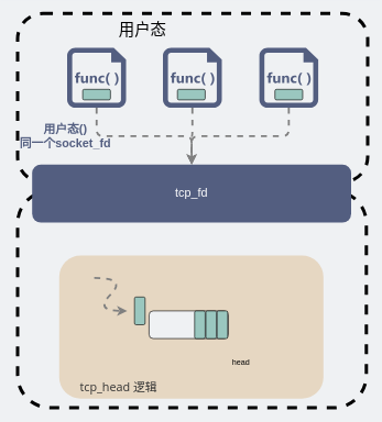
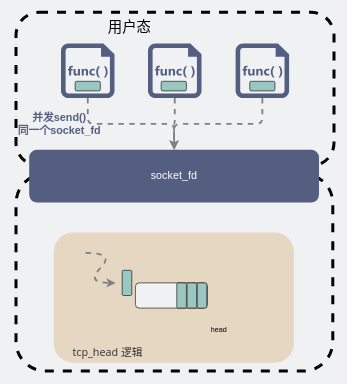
  <mxCell id="0" />
  <mxCell id="1" parent="0" />
  <mxCell id="2" value="" style="rounded=1;whiteSpace=wrap;html=1;dashed=1;strokeWidth=5;fillColor=none;" parent="1" vertex="1"><mxGeometry x="26" y="289" width="528" height="329" as="geometry" /></mxCell>
  <mxCell id="3" value="" style="rounded=1;whiteSpace=wrap;html=1;strokeColor=none;fontSize=18;labelBackgroundColor=none;fillColor=#E6D7C2;" parent="1" vertex="1"><mxGeometry x="89" y="387" width="400" height="217" as="geometry" /></mxCell>
  <mxCell id="4" value="" style="rounded=1;whiteSpace=wrap;html=1;fillColor=#EFF1F3;" parent="1" vertex="1"><mxGeometry x="225" y="471" width="120" height="42" as="geometry" /></mxCell>
  <mxCell id="5" value="" style="rounded=1;whiteSpace=wrap;html=1;dashed=1;strokeWidth=5;fillColor=none;" parent="1" vertex="1"><mxGeometry x="26" y="20" width="530" height="256" as="geometry" /></mxCell>
- <mxCell id="6" value="&lt;font color=&quot;#ffffff&quot; style=&quot;font-size: 18px&quot;&gt;tcp_fd&lt;/font&gt;" style="rounded=1;whiteSpace=wrap;html=1;strokeColor=none;labelBackgroundColor=none;fillColor=#535E80;" parent="1" vertex="1"><mxGeometry x="48" y="249" width="483" height="88" as="geometry" /></mxCell>
+ <mxCell id="6" value="&lt;font color=&quot;#ffffff&quot; style=&quot;font-size: 18px&quot;&gt;socket_fd&lt;/font&gt;" style="rounded=1;whiteSpace=wrap;html=1;strokeColor=none;labelBackgroundColor=none;fillColor=#535E80;" parent="1" vertex="1"><mxGeometry x="48" y="249" width="483" height="88" as="geometry" /></mxCell>
  <mxCell id="7" value="&lt;font style=&quot;font-size: 24px&quot;&gt;用户态&lt;/font&gt;" style="text;html=1;strokeColor=none;fillColor=none;align=center;verticalAlign=middle;whiteSpace=wrap;rounded=0;dashed=1;" parent="1" vertex="1"><mxGeometry x="149" y="35" width="132.5" height="20" as="geometry" /></mxCell>
  <mxCell id="8" style="edgeStyle=orthogonalEdgeStyle;rounded=1;orthogonalLoop=1;jettySize=auto;html=1;exitX=0.5;exitY=1;exitDx=0;exitDy=0;exitPerimeter=0;fontColor=#FFFFFF;strokeWidth=3;dashed=1;strokeColor=#808080;" edge="1" parent="1" source="9" target="6"><mxGeometry relative="1" as="geometry" /></mxCell>
  <mxCell id="9" value="" style="aspect=fixed;pointerEvents=1;shadow=0;dashed=0;html=1;strokeColor=none;labelPosition=center;verticalLabelPosition=bottom;verticalAlign=top;align=center;shape=mxgraph.mscae.enterprise.code_file;fillColor=#535E80;" parent="1" vertex="1"><mxGeometry x="101" y="72" width="89.18" height="91" as="geometry" /></mxCell>
  <mxCell id="10" value="&lt;font color=&quot;#333333&quot; face=&quot;open sans, clear sans, helvetica neue, helvetica, arial, sans-serif&quot;&gt;&lt;span style=&quot;font-size: 18px&quot;&gt;tcp_head 逻辑&lt;/span&gt;&lt;/font&gt;" style="text;html=1;strokeColor=none;fillColor=none;align=center;verticalAlign=middle;whiteSpace=wrap;rounded=0;" parent="1" vertex="1"><mxGeometry x="101" y="562" width="156" height="48" as="geometry" /></mxCell>
  <mxCell id="11" value="" style="rounded=1;whiteSpace=wrap;html=1;fillColor=#9AC7BF;" parent="1" vertex="1"><mxGeometry x="328" y="471" width="16" height="42" as="geometry" /></mxCell>
  <mxCell id="12" value="" style="rounded=1;whiteSpace=wrap;html=1;fillColor=#9AC7BF;" parent="1" vertex="1"><mxGeometry x="311" y="471" width="16" height="42" as="geometry" /></mxCell>
  <mxCell id="13" value="" style="rounded=1;whiteSpace=wrap;html=1;fillColor=#9AC7BF;" parent="1" vertex="1"><mxGeometry x="294" y="471" width="16" height="42" as="geometry" /></mxCell>
  <mxCell id="14" value="" style="rounded=1;whiteSpace=wrap;html=1;fillColor=#9AC7BF;" parent="1" vertex="1"><mxGeometry x="203" y="450" width="16" height="42" as="geometry" /></mxCell>
  <mxCell id="15" value="head" style="text;html=1;strokeColor=none;fillColor=none;align=center;verticalAlign=middle;whiteSpace=wrap;rounded=0;" parent="1" vertex="1"><mxGeometry x="347" y="539" width="35" height="20" as="geometry" /></mxCell>
  <mxCell id="16" style="edgeStyle=orthogonalEdgeStyle;rounded=1;orthogonalLoop=1;jettySize=auto;html=1;exitX=0.5;exitY=1;exitDx=0;exitDy=0;exitPerimeter=0;fontColor=#FFFFFF;strokeWidth=3;dashed=1;strokeColor=#808080;" edge="1" parent="1" source="17" target="6"><mxGeometry relative="1" as="geometry" /></mxCell>
  <mxCell id="17" value="" style="aspect=fixed;pointerEvents=1;shadow=0;dashed=0;html=1;strokeColor=none;labelPosition=center;verticalLabelPosition=bottom;verticalAlign=top;align=center;shape=mxgraph.mscae.enterprise.code_file;fillColor=#535E80;" vertex="1" parent="1"><mxGeometry x="246" y="72" width="89.18" height="91" as="geometry" /></mxCell>
  <mxCell id="18" style="edgeStyle=orthogonalEdgeStyle;rounded=1;orthogonalLoop=1;jettySize=auto;html=1;exitX=0.5;exitY=1;exitDx=0;exitDy=0;exitPerimeter=0;fontColor=#FFFFFF;strokeWidth=3;dashed=1;strokeColor=#808080;" edge="1" parent="1" source="19" target="6"><mxGeometry relative="1" as="geometry" /></mxCell>
  <mxCell id="19" value="" style="aspect=fixed;pointerEvents=1;shadow=0;dashed=0;html=1;strokeColor=none;labelPosition=center;verticalLabelPosition=bottom;verticalAlign=top;align=center;shape=mxgraph.mscae.enterprise.code_file;fillColor=#535E80;" vertex="1" parent="1"><mxGeometry x="392" y="72" width="89.18" height="91" as="geometry" /></mxCell>
- <mxCell id="20" value="&lt;span style=&quot;font-size: 18px;&quot;&gt;&lt;font color=&quot;#535e80&quot;&gt;&lt;b&gt;用户态()&lt;br&gt;同一个socket_fd&lt;/b&gt;&lt;/font&gt;&lt;/span&gt;" style="text;html=1;strokeColor=none;fillColor=none;align=center;verticalAlign=middle;whiteSpace=wrap;rounded=0;fontColor=#FFFFFF;" vertex="1" parent="1"><mxGeometry x="20" y="187" width="157" height="38" as="geometry" /></mxCell>
+ <mxCell id="20" value="&lt;span style=&quot;font-size: 18px;&quot;&gt;&lt;font color=&quot;#535e80&quot;&gt;&lt;b&gt;并发send()&lt;br&gt;同一个socket_fd&lt;/b&gt;&lt;/font&gt;&lt;/span&gt;" style="text;html=1;strokeColor=none;fillColor=none;align=center;verticalAlign=middle;whiteSpace=wrap;rounded=0;fontColor=#FFFFFF;" vertex="1" parent="1"><mxGeometry x="20" y="187" width="157" height="38" as="geometry" /></mxCell>
  <mxCell id="21" value="" style="curved=1;endArrow=classic;html=1;rounded=1;dashed=1;strokeColor=#808080;strokeWidth=3;fontColor=#535E80;" edge="1" parent="1"><mxGeometry width="50" height="50" relative="1" as="geometry"><mxPoint x="142" y="421" as="sourcePoint" /><mxPoint x="192" y="471" as="targetPoint" /><Array as="points"><mxPoint x="192" y="421" /><mxPoint x="142" y="471" /></Array></mxGeometry></mxCell>
  <mxCell id="22" value="" style="rounded=1;whiteSpace=wrap;html=1;fillColor=#9AC7BF;direction=south;" vertex="1" parent="1"><mxGeometry x="124.59" y="135" width="42" height="16" as="geometry" /></mxCell>
  <mxCell id="23" value="" style="rounded=1;whiteSpace=wrap;html=1;fillColor=#9AC7BF;direction=south;" vertex="1" parent="1"><mxGeometry x="268" y="135" width="42" height="16" as="geometry" /></mxCell>
  <mxCell id="24" value="" style="rounded=1;whiteSpace=wrap;html=1;fillColor=#9AC7BF;direction=south;" vertex="1" parent="1"><mxGeometry x="415.59" y="135" width="42" height="16" as="geometry" /></mxCell>
